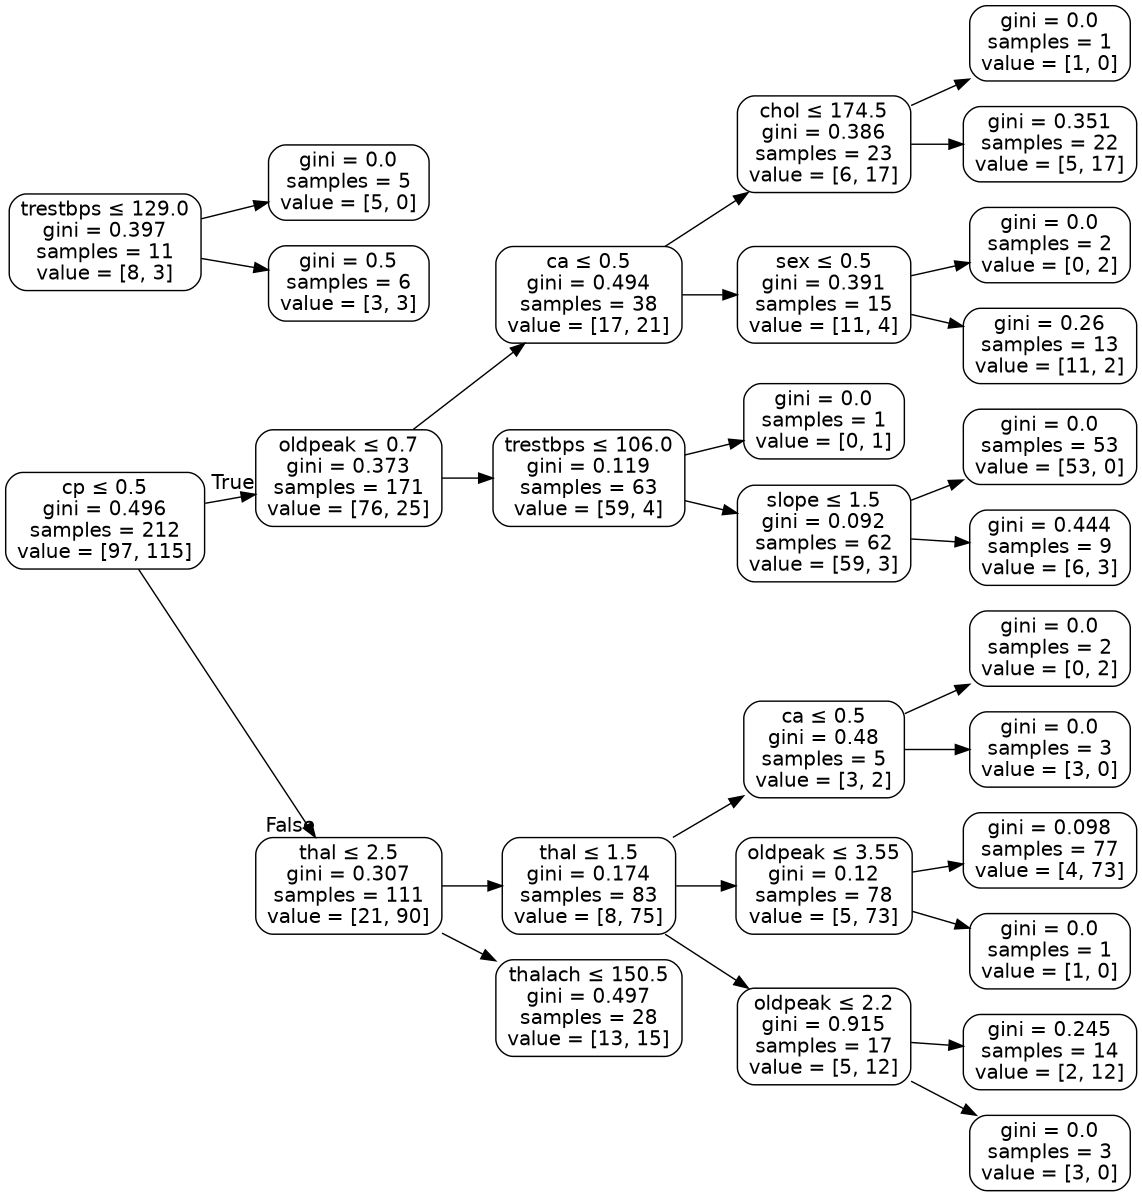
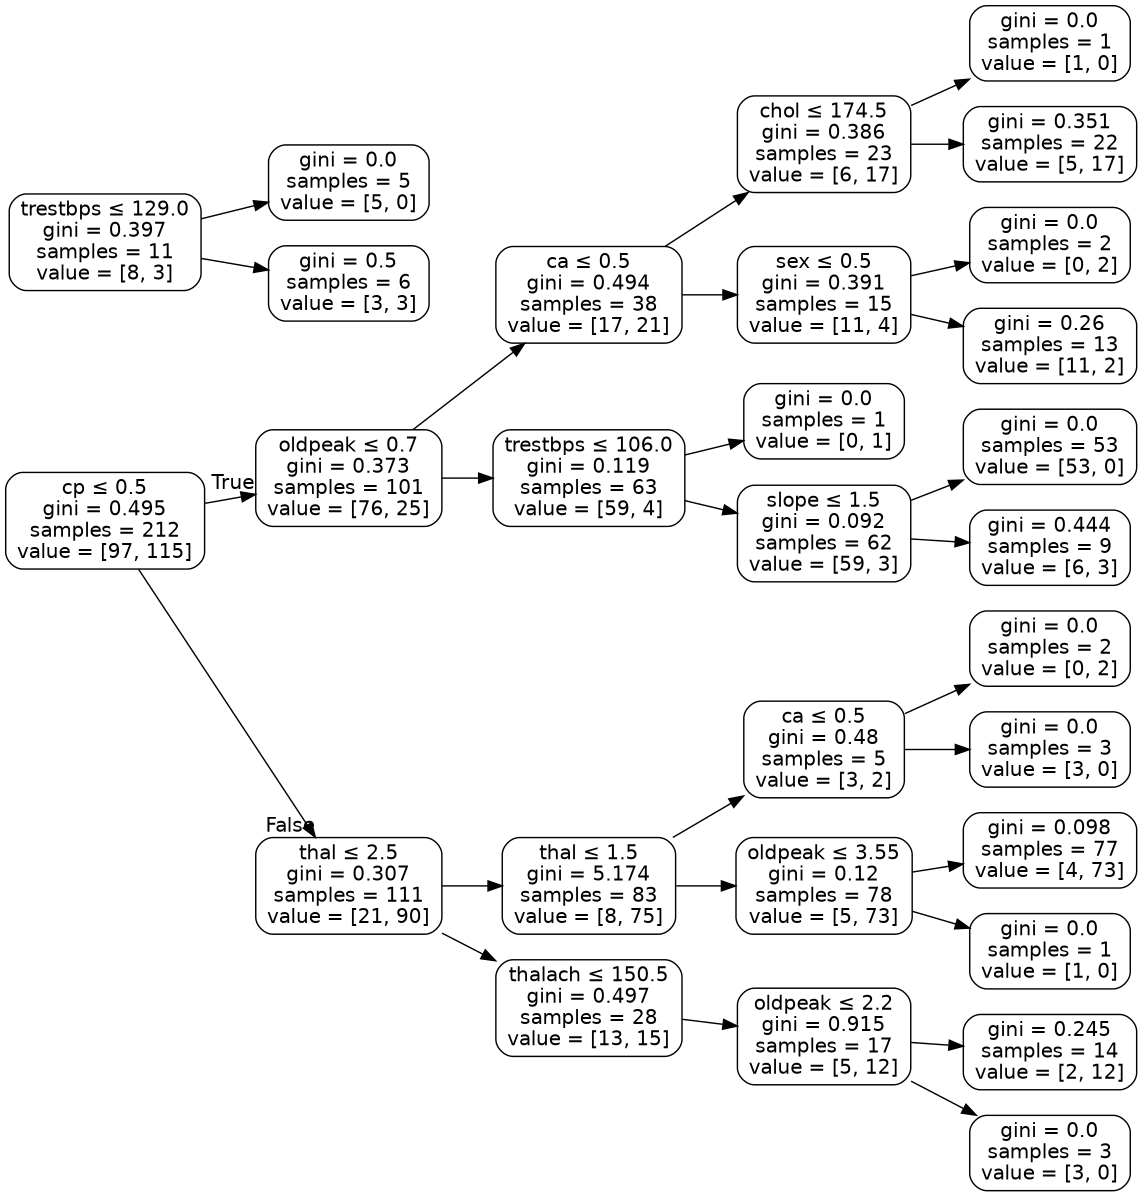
  digraph {
    fontname="DejaVu Sans"
    rankdir=LR
    node [color=black fontname="DejaVu Sans" shape=box style=rounded]
    edge [fontname="DejaVu Sans"]
-   n1 [label=<cp &le; 0.5<br/>gini = 0.496<br/>samples = 212<br/>value = [97, 115]>]
-   n2 [label=<oldpeak &le; 0.7<br/>gini = 0.373<br/>samples = 171<br/>value = [76, 25]>]
+   n1 [label=<cp &le; 0.5<br/>gini = 0.495<br/>samples = 212<br/>value = [97, 115]>]
+   n2 [label=<oldpeak &le; 0.7<br/>gini = 0.373<br/>samples = 101<br/>value = [76, 25]>]
    n3 [label=<thal &le; 2.5<br/>gini = 0.307<br/>samples = 111<br/>value = [21, 90]>]
    n4 [label=<ca &le; 0.5<br/>gini = 0.494<br/>samples = 38<br/>value = [17, 21]>]
    n5 [label=<trestbps &le; 106.0<br/>gini = 0.119<br/>samples = 63<br/>value = [59, 4]>]
-   n6 [label=<thal &le; 1.5<br/>gini = 0.174<br/>samples = 83<br/>value = [8, 75]>]
+   n6 [label=<thal &le; 1.5<br/>gini = 5.174<br/>samples = 83<br/>value = [8, 75]>]
    n7 [label=<thalach &le; 150.5<br/>gini = 0.497<br/>samples = 28<br/>value = [13, 15]>]
    n8 [label=<chol &le; 174.5<br/>gini = 0.386<br/>samples = 23<br/>value = [6, 17]>]
    n9 [label=<sex &le; 0.5<br/>gini = 0.391<br/>samples = 15<br/>value = [11, 4]>]
    n10 [label=<gini = 0.0<br/>samples = 1<br/>value = [0, 1]>]
    n11 [label=<slope &le; 1.5<br/>gini = 0.092<br/>samples = 62<br/>value = [59, 3]>]
    n12 [label=<gini = 0.0<br/>samples = 1<br/>value = [1, 0]>]
    n13 [label=<gini = 0.351<br/>samples = 22<br/>value = [5, 17]>]
    n14 [label=<gini = 0.0<br/>samples = 2<br/>value = [0, 2]>]
    n15 [label=<gini = 0.26<br/>samples = 13<br/>value = [11, 2]>]
    n16 [label=<gini = 0.0<br/>samples = 53<br/>value = [53, 0]>]
    n17 [label=<gini = 0.444<br/>samples = 9<br/>value = [6, 3]>]
    n18 [label=<ca &le; 0.5<br/>gini = 0.48<br/>samples = 5<br/>value = [3, 2]>]
    n19 [label=<oldpeak &le; 3.55<br/>gini = 0.12<br/>samples = 78<br/>value = [5, 73]>]
    n20 [label=<oldpeak &le; 2.2<br/>gini = 0.915<br/>samples = 17<br/>value = [5, 12]>]
    n21 [label=<gini = 0.0<br/>samples = 2<br/>value = [0, 2]>]
    n22 [label=<gini = 0.0<br/>samples = 3<br/>value = [3, 0]>]
    n23 [label=<gini = 0.098<br/>samples = 77<br/>value = [4, 73]>]
    n24 [label=<gini = 0.0<br/>samples = 1<br/>value = [1, 0]>]
    n25 [label=<trestbps &le; 129.0<br/>gini = 0.397<br/>samples = 11<br/>value = [8, 3]>]
    n26 [label=<gini = 0.0<br/>samples = 5<br/>value = [5, 0]>]
    n27 [label=<gini = 0.5<br/>samples = 6<br/>value = [3, 3]>]
    n28 [label=<gini = 0.245<br/>samples = 14<br/>value = [2, 12]>]
    n29 [label=<gini = 0.0<br/>samples = 3<br/>value = [3, 0]>]
    n1 -> n2 [headlabel=True labelangle=45 labeldistance=2.5]
    n1 -> n3 [headlabel=False labelangle=-45 labeldistance=2.5]
    n2 -> n4
    n2 -> n5
    n3 -> n6
    n3 -> n7
    n4 -> n8
    n4 -> n9
    n5 -> n10
    n5 -> n11
    n6 -> n18
    n6 -> n19
-   n6 -> n20
+   n7 -> n20
    n8 -> n12
    n8 -> n13
    n9 -> n14
    n9 -> n15
    n11 -> n16
    n11 -> n17
    n18 -> n21
    n18 -> n22
    n19 -> n23
    n19 -> n24
    n20 -> n28
    n20 -> n29
    n25 -> n26
    n25 -> n27
  }
